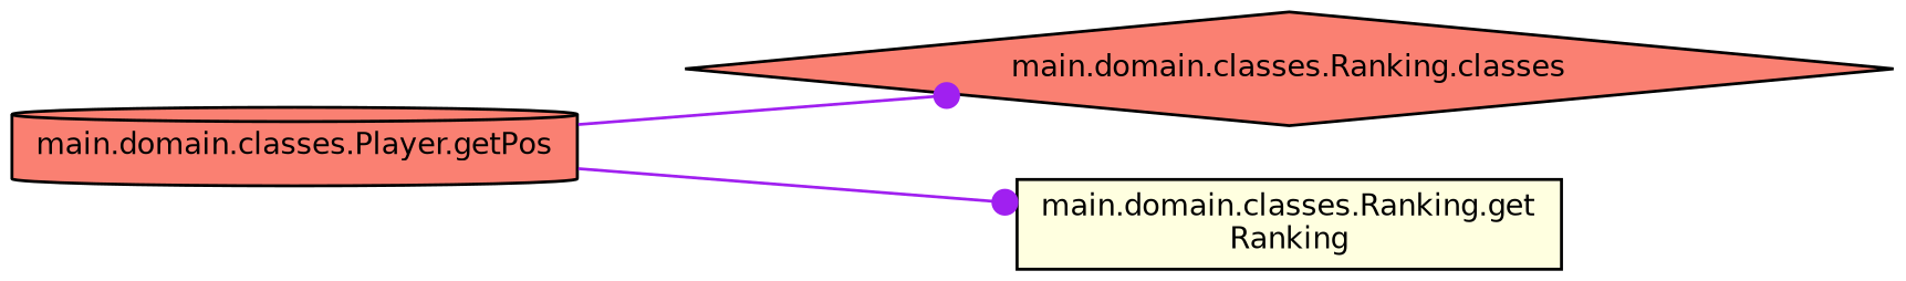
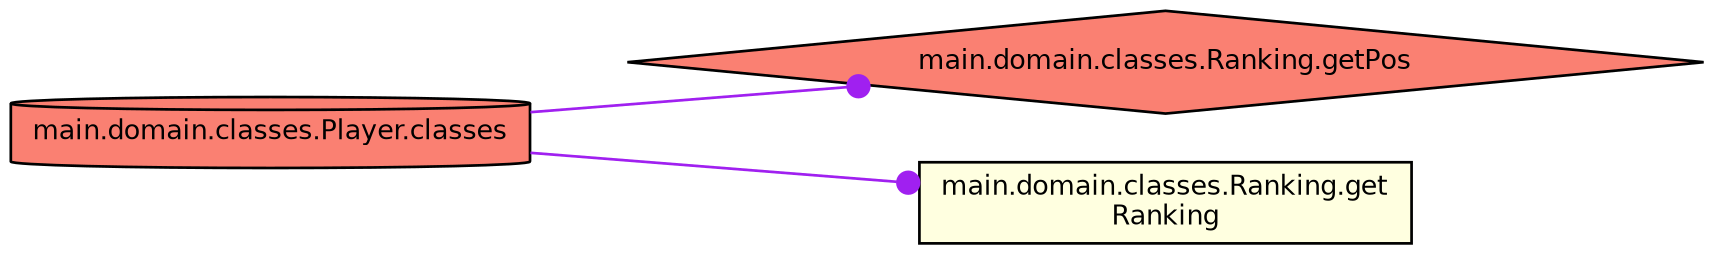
  digraph {
    rankdir=LR
    node [color=black fillcolor=salmon fontname=Helvetica fontsize=10 style=filled]
    edge [arrowhead=dot color=purple fontname=Helvetica fontsize=10 labelfontname=Helvetica labelfontsize=10 style=solid]
-   n1 [fontcolor=black height=0.2 label="main.domain.classes.Player.getPos" shape=cylinder width=0.4]
-   n2 [height=0.2 label="main.domain.classes.Ranking.classes" shape=diamond width=0.4]
+   n1 [fontcolor=black height=0.2 label="main.domain.classes.Player.classes" shape=cylinder width=0.4]
+   n2 [height=0.2 label="main.domain.classes.Ranking.getPos" shape=diamond width=0.4]
    n3 [fillcolor=lightyellow height=0.2 label="main.domain.classes.Ranking.get\lRanking" shape=box width=0.4]
    n1 -> n2
    n1 -> n3
  }
